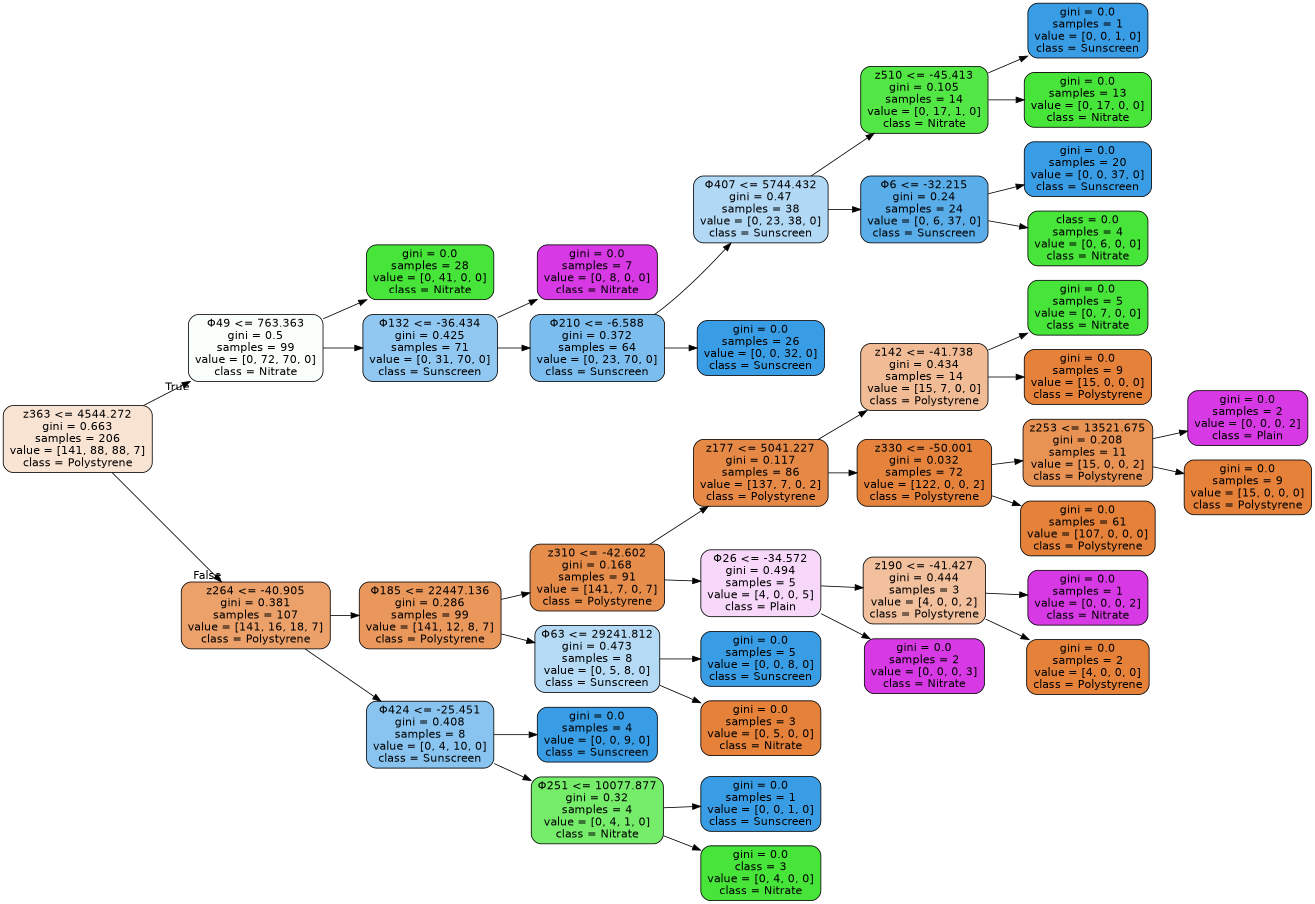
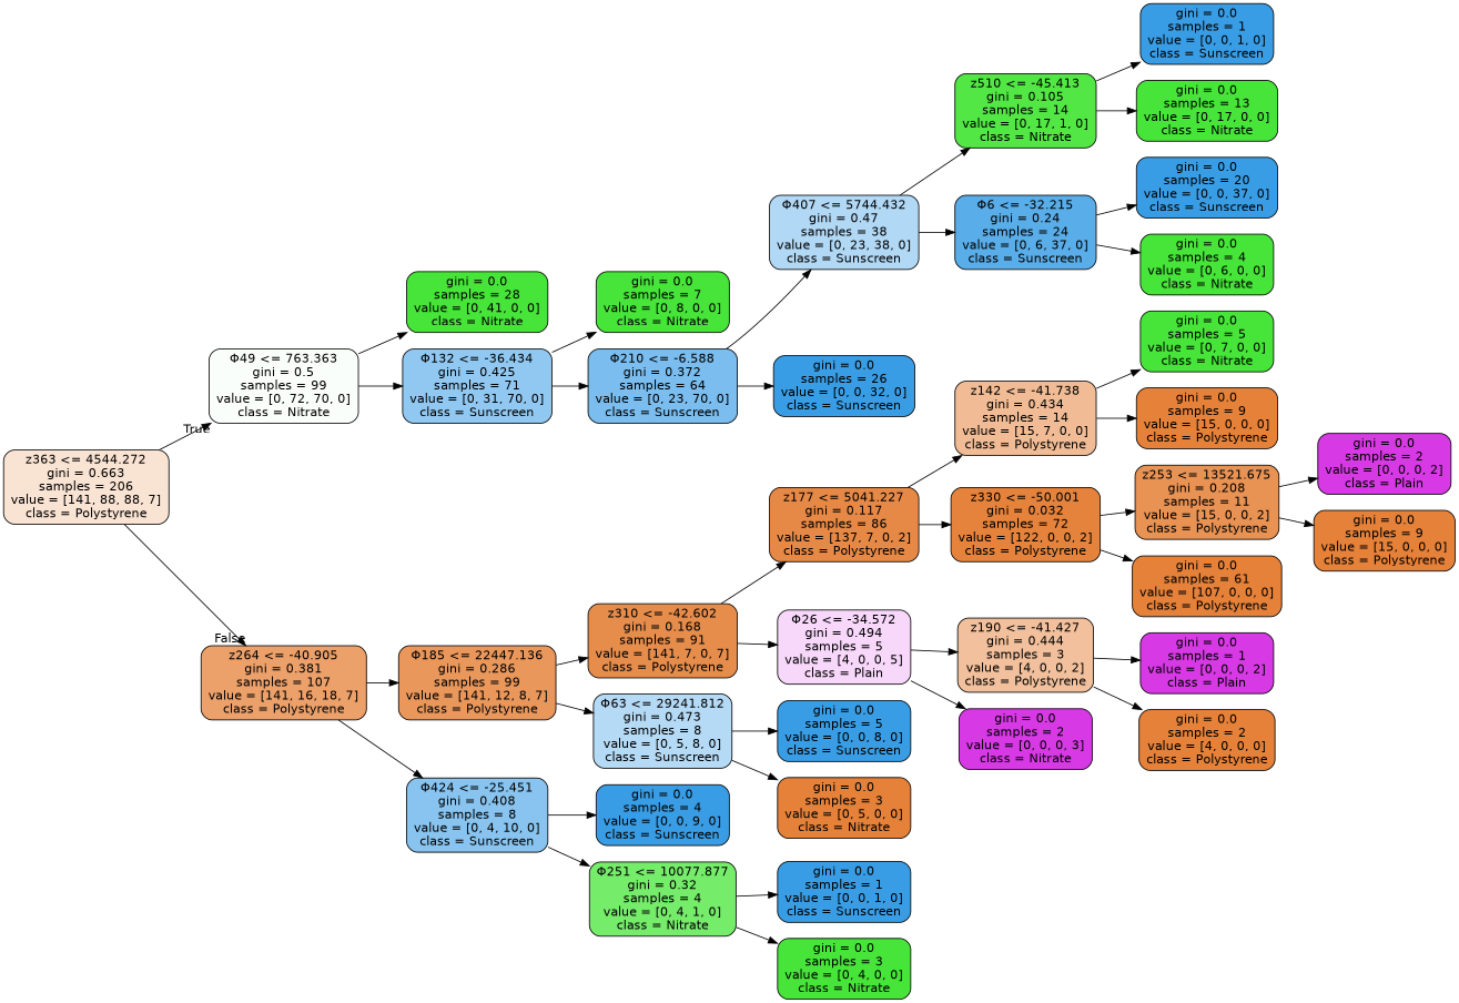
  digraph {
    rankdir=LR
    node [color=black fillcolor="#47e539" fontname=helvetica shape=box style="filled, rounded"]
    edge [fontname=helvetica]
    n1 [fillcolor="#f9e3d3" label="z363 <= 4544.272\ngini = 0.663\nsamples = 206\nvalue = [141, 88, 88, 7]\nclass = Polystyrene"]
    n2 [fillcolor="#fafefa" label="Φ49 <= 763.363\ngini = 0.5\nsamples = 99\nvalue = [0, 72, 70, 0]\nclass = Nitrate"]
    n3 [fillcolor="#eca06a" label="z264 <= -40.905\ngini = 0.381\nsamples = 107\nvalue = [141, 16, 18, 7]\nclass = Polystyrene"]
    n4 [label="gini = 0.0\nsamples = 28\nvalue = [0, 41, 0, 0]\nclass = Nitrate"]
    n5 [fillcolor="#91c8f1" label="Φ132 <= -36.434\ngini = 0.425\nsamples = 71\nvalue = [0, 31, 70, 0]\nclass = Sunscreen"]
    n6 [fillcolor="#ea975b" label="Φ185 <= 22447.136\ngini = 0.286\nsamples = 99\nvalue = [141, 12, 8, 7]\nclass = Polystyrene"]
    n7 [fillcolor="#88c4ef" label="Φ424 <= -25.451\ngini = 0.408\nsamples = 8\nvalue = [0, 4, 10, 0]\nclass = Sunscreen"]
-   n8 [fillcolor="#d739e5" label="gini = 0.0\nsamples = 7\nvalue = [0, 8, 0, 0]\nclass = Nitrate"]
+   n8 [label="gini = 0.0\nsamples = 7\nvalue = [0, 8, 0, 0]\nclass = Nitrate"]
    n9 [fillcolor="#7abdee" label="Φ210 <= -6.588\ngini = 0.372\nsamples = 64\nvalue = [0, 23, 70, 0]\nclass = Sunscreen"]
    n10 [fillcolor="#b1d8f5" label="Φ407 <= 5744.432\ngini = 0.47\nsamples = 38\nvalue = [0, 23, 38, 0]\nclass = Sunscreen"]
    n11 [fillcolor="#399de5" label="gini = 0.0\nsamples = 26\nvalue = [0, 0, 32, 0]\nclass = Sunscreen"]
    n12 [fillcolor="#52e745" label="z510 <= -45.413\ngini = 0.105\nsamples = 14\nvalue = [0, 17, 1, 0]\nclass = Nitrate"]
    n13 [fillcolor="#59ade9" label="Φ6 <= -32.215\ngini = 0.24\nsamples = 24\nvalue = [0, 6, 37, 0]\nclass = Sunscreen"]
    n14 [fillcolor="#399de5" label="gini = 0.0\nsamples = 1\nvalue = [0, 0, 1, 0]\nclass = Sunscreen"]
    n15 [label="gini = 0.0\nsamples = 13\nvalue = [0, 17, 0, 0]\nclass = Nitrate"]
    n16 [fillcolor="#399de5" label="gini = 0.0\nsamples = 20\nvalue = [0, 0, 37, 0]\nclass = Sunscreen"]
-   n17 [label="class = 0.0\nsamples = 4\nvalue = [0, 6, 0, 0]\nclass = Nitrate"]
+   n17 [label="gini = 0.0\nsamples = 4\nvalue = [0, 6, 0, 0]\nclass = Nitrate"]
    n18 [fillcolor="#e78d4c" label="z310 <= -42.602\ngini = 0.168\nsamples = 91\nvalue = [141, 7, 0, 7]\nclass = Polystyrene"]
    n19 [fillcolor="#b5daf5" label="Φ63 <= 29241.812\ngini = 0.473\nsamples = 8\nvalue = [0, 5, 8, 0]\nclass = Sunscreen"]
    n20 [fillcolor="#399de5" label="gini = 0.0\nsamples = 4\nvalue = [0, 0, 9, 0]\nclass = Sunscreen"]
    n21 [fillcolor="#75ec6a" label="Φ251 <= 10077.877\ngini = 0.32\nsamples = 4\nvalue = [0, 4, 1, 0]\nclass = Nitrate"]
    n22 [fillcolor="#e78946" label="z177 <= 5041.227\ngini = 0.117\nsamples = 86\nvalue = [137, 7, 0, 2]\nclass = Polystyrene"]
    n23 [fillcolor="#f7d7fa" label="Φ26 <= -34.572\ngini = 0.494\nsamples = 5\nvalue = [4, 0, 0, 5]\nclass = Plain"]
    n24 [fillcolor="#399de5" label="gini = 0.0\nsamples = 5\nvalue = [0, 0, 8, 0]\nclass = Sunscreen"]
    n25 [fillcolor="#e58139" label="gini = 0.0\nsamples = 3\nvalue = [0, 5, 0, 0]\nclass = Nitrate"]
    n26 [fillcolor="#f1bc95" label="z142 <= -41.738\ngini = 0.434\nsamples = 14\nvalue = [15, 7, 0, 0]\nclass = Polystyrene"]
    n27 [fillcolor="#e5833c" label="z330 <= -50.001\ngini = 0.032\nsamples = 72\nvalue = [122, 0, 0, 2]\nclass = Polystyrene"]
    n28 [fillcolor="#f2c09c" label="z190 <= -41.427\ngini = 0.444\nsamples = 3\nvalue = [4, 0, 0, 2]\nclass = Polystyrene"]
    n29 [fillcolor="#d739e5" label="gini = 0.0\nsamples = 2\nvalue = [0, 0, 0, 3]\nclass = Nitrate"]
    n30 [label="gini = 0.0\nsamples = 5\nvalue = [0, 7, 0, 0]\nclass = Nitrate"]
    n31 [fillcolor="#e58139" label="gini = 0.0\nsamples = 9\nvalue = [15, 0, 0, 0]\nclass = Polystyrene"]
    n32 [fillcolor="#e89253" label="z253 <= 13521.675\ngini = 0.208\nsamples = 11\nvalue = [15, 0, 0, 2]\nclass = Polystyrene"]
    n33 [fillcolor="#e58139" label="gini = 0.0\nsamples = 61\nvalue = [107, 0, 0, 0]\nclass = Polystyrene"]
    n34 [fillcolor="#d739e5" label="gini = 0.0\nsamples = 2\nvalue = [0, 0, 0, 2]\nclass = Plain"]
    n35 [fillcolor="#e58139" label="gini = 0.0\nsamples = 9\nvalue = [15, 0, 0, 0]\nclass = Polystyrene"]
-   n36 [fillcolor="#d739e5" label="gini = 0.0\nsamples = 1\nvalue = [0, 0, 0, 2]\nclass = Nitrate"]
+   n36 [fillcolor="#d739e5" label="gini = 0.0\nsamples = 1\nvalue = [0, 0, 0, 2]\nclass = Plain"]
    n37 [fillcolor="#e58139" label="gini = 0.0\nsamples = 2\nvalue = [4, 0, 0, 0]\nclass = Polystyrene"]
    n38 [fillcolor="#399de5" label="gini = 0.0\nsamples = 1\nvalue = [0, 0, 1, 0]\nclass = Sunscreen"]
-   n39 [label="gini = 0.0\nclass = 3\nvalue = [0, 4, 0, 0]\nclass = Nitrate"]
+   n39 [label="gini = 0.0\nsamples = 3\nvalue = [0, 4, 0, 0]\nclass = Nitrate"]
    n1 -> n2 [headlabel=True labelangle=45 labeldistance=2.5]
    n1 -> n3 [headlabel=False labelangle=-45 labeldistance=2.5]
    n2 -> n4
    n2 -> n5
    n3 -> n6
    n3 -> n7
    n5 -> n8
    n5 -> n9
    n6 -> n18
    n6 -> n19
    n7 -> n20
    n7 -> n21
    n9 -> n10
    n9 -> n11
    n10 -> n12
    n10 -> n13
    n12 -> n14
    n12 -> n15
    n13 -> n16
    n13 -> n17
    n18 -> n22
    n18 -> n23
    n19 -> n24
    n19 -> n25
    n21 -> n38
    n21 -> n39
    n22 -> n26
    n22 -> n27
    n23 -> n28
    n23 -> n29
    n26 -> n30
    n26 -> n31
    n27 -> n32
    n27 -> n33
    n28 -> n36
    n28 -> n37
    n32 -> n34
    n32 -> n35
  }
